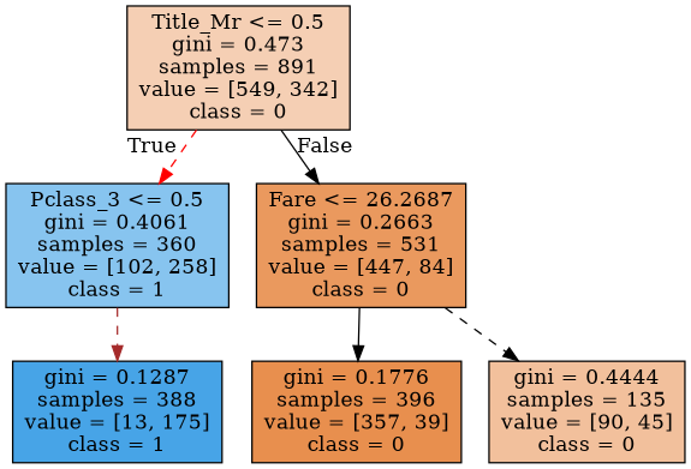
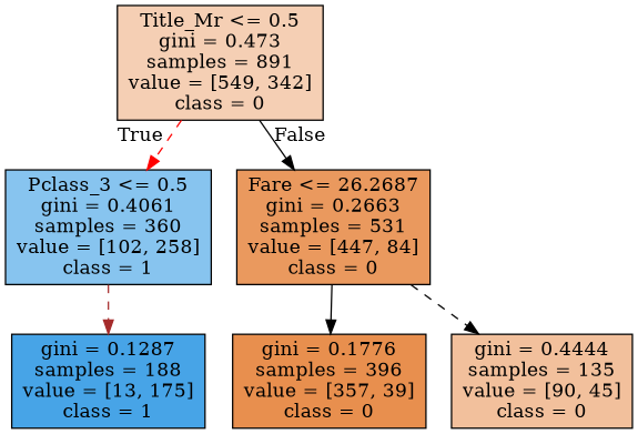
  digraph {
    node [color=black shape=box style=filled]
    edge [color=black style=dashed]
    n1 [fillcolor="#e5813960" label="Title_Mr <= 0.5\ngini = 0.473\nsamples = 891\nvalue = [549, 342]\nclass = 0"]
    n2 [fillcolor="#399de59a" label="Pclass_3 <= 0.5\ngini = 0.4061\nsamples = 360\nvalue = [102, 258]\nclass = 1"]
    n3 [fillcolor="#e58139cf" label="Fare <= 26.2687\ngini = 0.2663\nsamples = 531\nvalue = [447, 84]\nclass = 0"]
-   n4 [fillcolor="#399de5ec" label="gini = 0.1287\nsamples = 388\nvalue = [13, 175]\nclass = 1"]
+   n4 [fillcolor="#399de5ec" label="gini = 0.1287\nsamples = 188\nvalue = [13, 175]\nclass = 1"]
    n5 [fillcolor="#e58139e3" label="gini = 0.1776\nsamples = 396\nvalue = [357, 39]\nclass = 0"]
    n6 [fillcolor="#e581397f" label="gini = 0.4444\nsamples = 135\nvalue = [90, 45]\nclass = 0"]
    n1 -> n2 [color=red headlabel=True labelangle=45 labeldistance=2.5]
    n1 -> n3 [headlabel=False labelangle=-45 labeldistance=2.5 style=solid]
    n2 -> n4 [color=brown]
    n3 -> n5 [style=solid]
    n3 -> n6
  }
